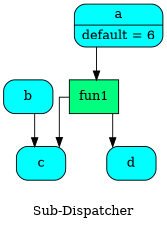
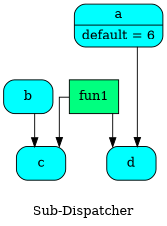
  digraph {
    label="Sub-Dispatcher"
    splines=ortho
    node [fillcolor=cyan shape=Mrecord style=filled]
    n1 [label="{ b  }"]
    n2 [label="{ c  }"]
    n3 [fillcolor=springgreen label="{ fun1  }" shape=record]
    n4 [label="{ d  }"]
    n5 [label="{ a | default = 6 }"]
    n1 -> n2
    n3 -> n2
    n3 -> n4
-   n5 -> n3
+   n5 -> n4
  }
